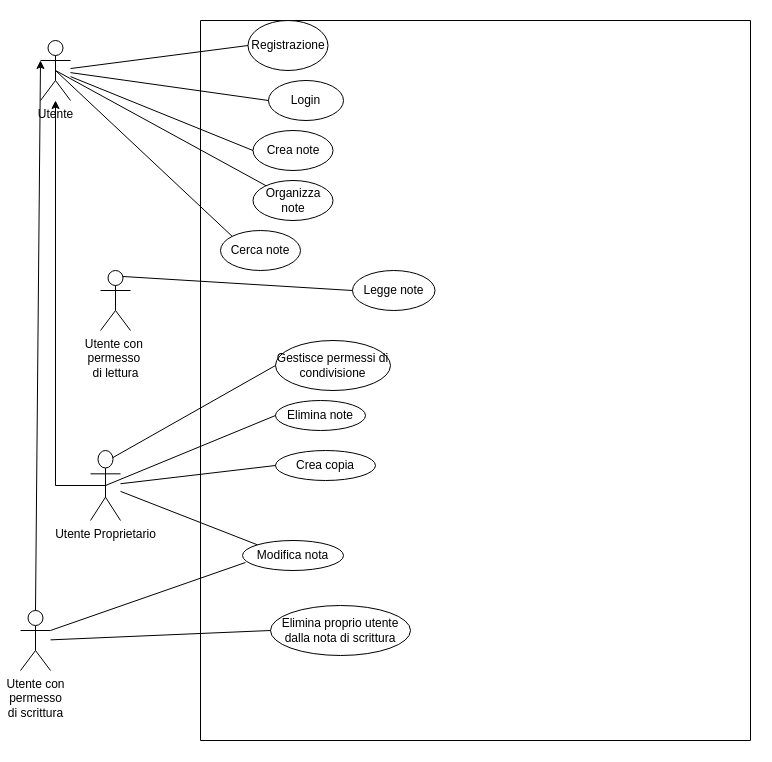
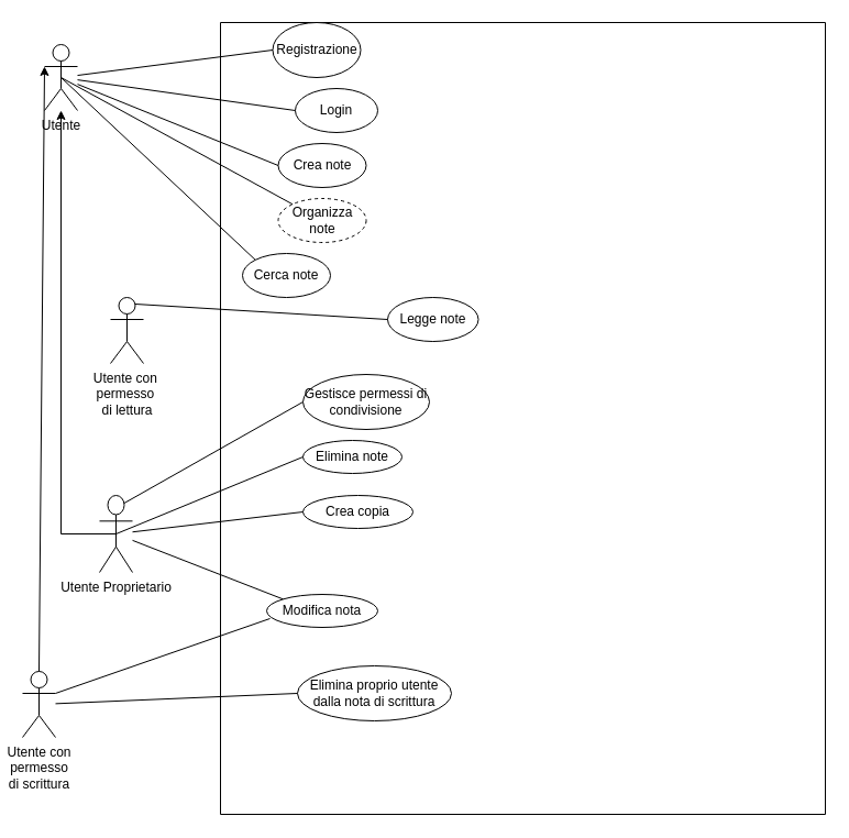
  <mxCell id="0" />
  <mxCell id="1" parent="0" />
  <mxCell id="2" value="Utente con&lt;div&gt;permesso&lt;/div&gt;&lt;div&gt;di scrittura&lt;/div&gt;" style="shape=umlActor;verticalLabelPosition=bottom;verticalAlign=top;html=1;outlineConnect=0;" parent="1" vertex="1"><mxGeometry x="20" y="610" width="30" height="60" as="geometry" /></mxCell>
  <mxCell id="3" value="" style="swimlane;startSize=0;" parent="1" vertex="1"><mxGeometry x="200" y="20" width="550" height="720" as="geometry" /></mxCell>
  <mxCell id="4" value="Registrazione" style="ellipse;whiteSpace=wrap;html=1;" parent="3" vertex="1"><mxGeometry x="47.5" width="80" height="50" as="geometry" /></mxCell>
  <mxCell id="5" value="Login" style="ellipse;whiteSpace=wrap;html=1;" parent="3" vertex="1"><mxGeometry x="68" y="60" width="75" height="40" as="geometry" /></mxCell>
  <mxCell id="6" value="Crea note" style="ellipse;whiteSpace=wrap;html=1;" parent="3" vertex="1"><mxGeometry x="52.5" y="110" width="80" height="40" as="geometry" /></mxCell>
  <mxCell id="7" value="Legge note" style="ellipse;whiteSpace=wrap;html=1;" parent="3" vertex="1"><mxGeometry x="152" y="250" width="82.5" height="40" as="geometry" /></mxCell>
  <mxCell id="8" value="Cerca note" style="ellipse;whiteSpace=wrap;html=1;" parent="3" vertex="1"><mxGeometry x="20" y="210" width="80" height="40" as="geometry" /></mxCell>
- <mxCell id="9" value="Organizza note" style="ellipse;whiteSpace=wrap;html=1;" parent="3" vertex="1"><mxGeometry x="52.5" y="160" width="80" height="40" as="geometry" /></mxCell>
+ <mxCell id="9" value="Organizza note" style="ellipse;whiteSpace=wrap;html=1;dashed=1;" parent="3" vertex="1"><mxGeometry x="52.5" y="160" width="80" height="40" as="geometry" /></mxCell>
  <mxCell id="10" value="Gestisce permessi di condivisione" style="ellipse;whiteSpace=wrap;html=1;" parent="3" vertex="1"><mxGeometry x="75" y="320" width="115" height="50" as="geometry" /></mxCell>
  <mxCell id="11" value="Elimina note" style="ellipse;whiteSpace=wrap;html=1;" parent="3" vertex="1"><mxGeometry x="75" y="380" width="90" height="30" as="geometry" /></mxCell>
  <mxCell id="12" value="Crea copia" style="ellipse;whiteSpace=wrap;html=1;" parent="3" vertex="1"><mxGeometry x="75" y="430" width="100" height="30" as="geometry" /></mxCell>
  <mxCell id="13" value="Modifica nota" style="ellipse;whiteSpace=wrap;html=1;" parent="3" vertex="1"><mxGeometry x="42" y="520" width="101" height="30" as="geometry" /></mxCell>
  <mxCell id="14" value="Elimina proprio utente dalla nota di scrittura" style="ellipse;whiteSpace=wrap;html=1;" parent="3" vertex="1"><mxGeometry x="70" y="585" width="140" height="50" as="geometry" /></mxCell>
  <mxCell id="15" value="Utente" style="shape=umlActor;verticalLabelPosition=bottom;verticalAlign=top;html=1;outlineConnect=0;" parent="1" vertex="1"><mxGeometry x="40" y="40" width="30" height="60" as="geometry" /></mxCell>
  <mxCell id="16" style="edgeStyle=orthogonalEdgeStyle;rounded=0;orthogonalLoop=1;jettySize=auto;html=1;exitX=0.5;exitY=0.5;exitDx=0;exitDy=0;exitPerimeter=0;" parent="1" source="17" target="15" edge="1"><mxGeometry relative="1" as="geometry" /></mxCell>
  <mxCell id="17" value="Utente Proprietario" style="shape=umlActor;verticalLabelPosition=bottom;verticalAlign=top;html=1;outlineConnect=0;" parent="1" vertex="1"><mxGeometry x="90" y="450" width="30" height="70" as="geometry" /></mxCell>
  <mxCell id="18" value="" style="endArrow=classic;html=1;rounded=0;exitX=0.5;exitY=0;exitDx=0;exitDy=0;exitPerimeter=0;entryX=0;entryY=0.333;entryDx=0;entryDy=0;entryPerimeter=0;" parent="1" source="2" target="15" edge="1"><mxGeometry width="50" height="50" relative="1" as="geometry"><mxPoint x="20" y="400" as="sourcePoint" /><mxPoint x="40" y="70" as="targetPoint" /></mxGeometry></mxCell>
  <mxCell id="19" value="Utente con&amp;nbsp;&lt;div&gt;permesso&amp;nbsp;&lt;/div&gt;&lt;div&gt;di lettura&lt;div&gt;&lt;br&gt;&lt;/div&gt;&lt;/div&gt;" style="shape=umlActor;verticalLabelPosition=bottom;verticalAlign=top;html=1;outlineConnect=0;" parent="1" vertex="1"><mxGeometry x="100" y="270" width="30" height="60" as="geometry" /></mxCell>
  <mxCell id="20" value="" style="endArrow=none;html=1;rounded=0;entryX=0;entryY=0.5;entryDx=0;entryDy=0;" edge="1" parent="1" source="2" target="14"><mxGeometry width="50" height="50" relative="1" as="geometry"><mxPoint x="460" y="520" as="sourcePoint" /><mxPoint x="510" y="470" as="targetPoint" /></mxGeometry></mxCell>
  <mxCell id="21" value="" style="endArrow=none;html=1;rounded=0;exitX=1;exitY=0.333;exitDx=0;exitDy=0;exitPerimeter=0;entryX=0.03;entryY=0.733;entryDx=0;entryDy=0;entryPerimeter=0;" edge="1" parent="1" source="2" target="13"><mxGeometry width="50" height="50" relative="1" as="geometry"><mxPoint x="460" y="520" as="sourcePoint" /><mxPoint x="510" y="470" as="targetPoint" /></mxGeometry></mxCell>
  <mxCell id="22" value="" style="endArrow=none;html=1;rounded=0;entryX=0;entryY=0;entryDx=0;entryDy=0;" edge="1" parent="1" source="17" target="13"><mxGeometry width="50" height="50" relative="1" as="geometry"><mxPoint x="460" y="520" as="sourcePoint" /><mxPoint x="510" y="470" as="targetPoint" /></mxGeometry></mxCell>
  <mxCell id="23" value="" style="endArrow=none;html=1;rounded=0;entryX=0;entryY=0.5;entryDx=0;entryDy=0;" edge="1" parent="1" source="17" target="12"><mxGeometry width="50" height="50" relative="1" as="geometry"><mxPoint x="460" y="520" as="sourcePoint" /><mxPoint x="510" y="470" as="targetPoint" /></mxGeometry></mxCell>
  <mxCell id="24" value="" style="endArrow=none;html=1;rounded=0;exitX=0.5;exitY=0.5;exitDx=0;exitDy=0;exitPerimeter=0;entryX=0;entryY=0.5;entryDx=0;entryDy=0;" edge="1" parent="1" source="17" target="11"><mxGeometry width="50" height="50" relative="1" as="geometry"><mxPoint x="460" y="520" as="sourcePoint" /><mxPoint x="510" y="470" as="targetPoint" /></mxGeometry></mxCell>
  <mxCell id="25" value="" style="endArrow=none;html=1;rounded=0;exitX=0.75;exitY=0.1;exitDx=0;exitDy=0;exitPerimeter=0;entryX=0;entryY=0.5;entryDx=0;entryDy=0;" edge="1" parent="1" source="17" target="10"><mxGeometry width="50" height="50" relative="1" as="geometry"><mxPoint x="460" y="520" as="sourcePoint" /><mxPoint x="510" y="470" as="targetPoint" /></mxGeometry></mxCell>
  <mxCell id="26" value="" style="endArrow=none;html=1;rounded=0;exitX=0.75;exitY=0.1;exitDx=0;exitDy=0;exitPerimeter=0;entryX=0;entryY=0.5;entryDx=0;entryDy=0;" edge="1" parent="1" source="19" target="7"><mxGeometry width="50" height="50" relative="1" as="geometry"><mxPoint x="460" y="360" as="sourcePoint" /><mxPoint x="510" y="310" as="targetPoint" /></mxGeometry></mxCell>
  <mxCell id="27" value="" style="endArrow=none;html=1;rounded=0;exitX=0.5;exitY=0.5;exitDx=0;exitDy=0;exitPerimeter=0;entryX=0;entryY=0;entryDx=0;entryDy=0;" edge="1" parent="1" source="15" target="8"><mxGeometry width="50" height="50" relative="1" as="geometry"><mxPoint x="460" y="360" as="sourcePoint" /><mxPoint x="510" y="310" as="targetPoint" /></mxGeometry></mxCell>
  <mxCell id="28" value="" style="endArrow=none;html=1;rounded=0;exitX=0.5;exitY=0.5;exitDx=0;exitDy=0;exitPerimeter=0;" edge="1" parent="1" source="15" target="9"><mxGeometry width="50" height="50" relative="1" as="geometry"><mxPoint x="460" y="360" as="sourcePoint" /><mxPoint x="510" y="310" as="targetPoint" /></mxGeometry></mxCell>
  <mxCell id="29" value="" style="endArrow=none;html=1;rounded=0;entryX=0;entryY=0.5;entryDx=0;entryDy=0;" edge="1" parent="1" source="15" target="6"><mxGeometry width="50" height="50" relative="1" as="geometry"><mxPoint x="460" y="360" as="sourcePoint" /><mxPoint x="510" y="310" as="targetPoint" /></mxGeometry></mxCell>
  <mxCell id="30" value="" style="endArrow=none;html=1;rounded=0;entryX=0;entryY=0.5;entryDx=0;entryDy=0;" edge="1" parent="1" source="15" target="5"><mxGeometry width="50" height="50" relative="1" as="geometry"><mxPoint x="460" y="360" as="sourcePoint" /><mxPoint x="510" y="310" as="targetPoint" /></mxGeometry></mxCell>
  <mxCell id="31" value="" style="endArrow=none;html=1;rounded=0;entryX=0;entryY=0.5;entryDx=0;entryDy=0;" edge="1" parent="1" source="15" target="4"><mxGeometry width="50" height="50" relative="1" as="geometry"><mxPoint x="460" y="360" as="sourcePoint" /><mxPoint x="510" y="310" as="targetPoint" /></mxGeometry></mxCell>
